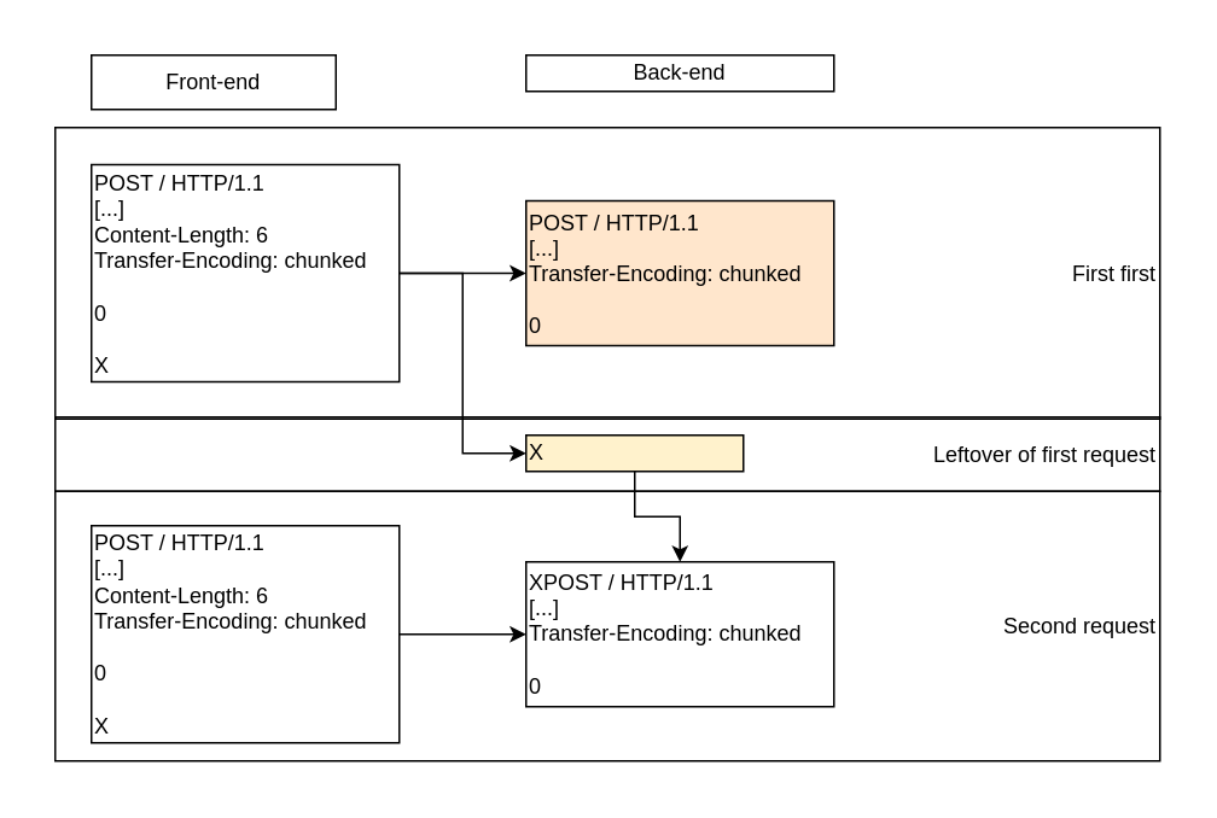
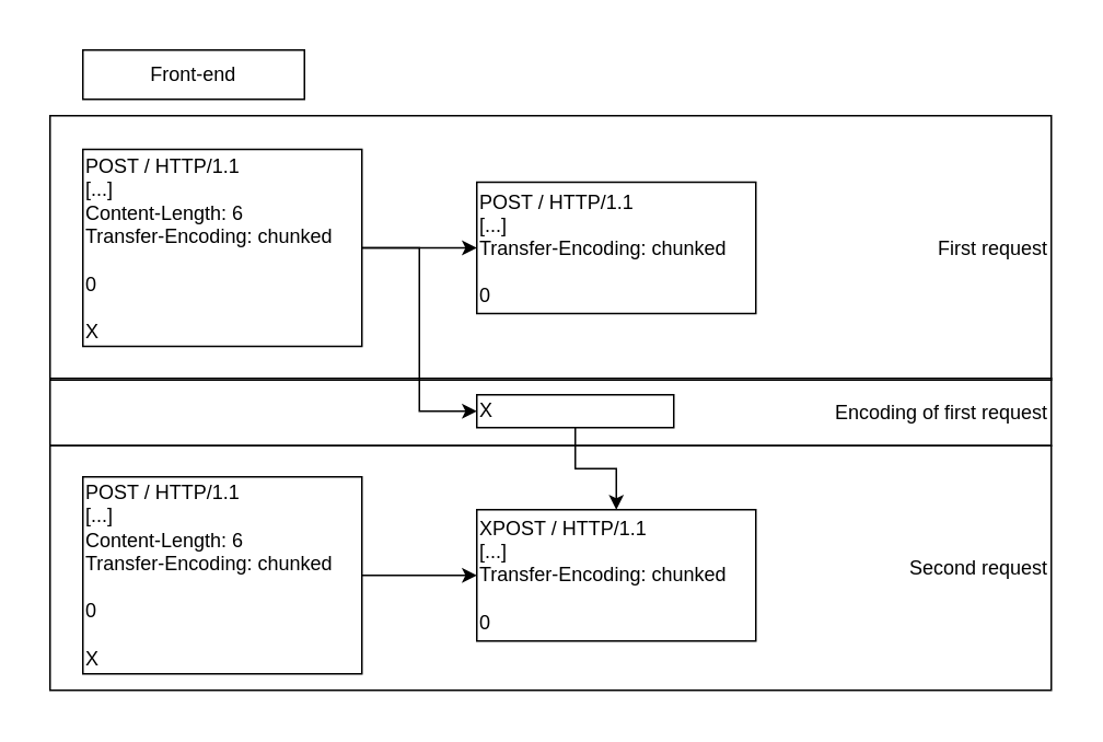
  <mxCell id="0" />
  <mxCell id="1" parent="0" />
- <mxCell id="2" value="&lt;div align=&quot;right&quot;&gt;First first&lt;br&gt;&lt;/div&gt;" style="rounded=0;whiteSpace=wrap;html=1;fillColor=none;align=right;" parent="1" vertex="1"><mxGeometry x="30" y="70" width="610" height="161" as="geometry" /></mxCell>
+ <mxCell id="2" value="&lt;div align=&quot;right&quot;&gt;First request&lt;br&gt;&lt;/div&gt;" style="rounded=0;whiteSpace=wrap;html=1;fillColor=none;align=right;" parent="1" vertex="1"><mxGeometry x="30" y="70" width="610" height="161" as="geometry" /></mxCell>
  <mxCell id="3" value="" style="edgeStyle=orthogonalEdgeStyle;rounded=0;orthogonalLoop=1;jettySize=auto;html=1;" parent="1" source="4" target="8" edge="1"><mxGeometry relative="1" as="geometry" /></mxCell>
  <mxCell id="4" value="&lt;div align=&quot;left&quot;&gt;POST / HTTP/1.1&lt;/div&gt;&lt;div align=&quot;left&quot;&gt;[...]&lt;/div&gt;&lt;div align=&quot;left&quot;&gt;Content-Length: 6&lt;br&gt;Transfer-Encoding: chunked&lt;br&gt;&lt;br&gt;0&lt;br&gt;&lt;br&gt;X&lt;br&gt;&lt;/div&gt;" style="rounded=0;whiteSpace=wrap;html=1;align=left;" parent="1" vertex="1"><mxGeometry x="50" y="90.5" width="170" height="120" as="geometry" /></mxCell>
  <mxCell id="5" value="&lt;div align=&quot;right&quot;&gt;Second request&lt;br&gt;&lt;/div&gt;" style="rounded=0;whiteSpace=wrap;html=1;fillColor=none;align=right;" parent="1" vertex="1"><mxGeometry x="30" y="271" width="610" height="149" as="geometry" /></mxCell>
  <mxCell id="6" style="edgeStyle=orthogonalEdgeStyle;rounded=0;orthogonalLoop=1;jettySize=auto;html=1;entryX=0;entryY=0.5;entryDx=0;entryDy=0;" parent="1" source="7" target="12" edge="1"><mxGeometry relative="1" as="geometry" /></mxCell>
  <mxCell id="7" value="&lt;div align=&quot;left&quot;&gt;POST / HTTP/1.1&lt;/div&gt;&lt;div align=&quot;left&quot;&gt;[...]&lt;/div&gt;&lt;div align=&quot;left&quot;&gt;Content-Length: 6&lt;br&gt;Transfer-Encoding: chunked&lt;br&gt;&lt;br&gt;0&lt;br&gt;&lt;br&gt;X&lt;br&gt;&lt;/div&gt;" style="rounded=0;whiteSpace=wrap;html=1;align=left;" parent="1" vertex="1"><mxGeometry x="50" y="290" width="170" height="120" as="geometry" /></mxCell>
- <mxCell id="8" value="&lt;div align=&quot;left&quot;&gt;POST / HTTP/1.1&lt;/div&gt;&lt;div align=&quot;left&quot;&gt;[...]&lt;br&gt;Transfer-Encoding: chunked&lt;br&gt;&lt;br&gt;0&lt;br&gt;&lt;/div&gt;" style="rounded=0;whiteSpace=wrap;html=1;align=left;fillColor=#ffe6cc;" parent="1" vertex="1"><mxGeometry x="290" y="110.5" width="170" height="80" as="geometry" /></mxCell>
- <mxCell id="9" value="Leftover of first request" style="rounded=0;whiteSpace=wrap;html=1;fillColor=none;align=right;" parent="1" vertex="1"><mxGeometry x="30" y="230" width="610" height="41" as="geometry" /></mxCell>
+ <mxCell id="8" value="&lt;div align=&quot;left&quot;&gt;POST / HTTP/1.1&lt;/div&gt;&lt;div align=&quot;left&quot;&gt;[...]&lt;br&gt;Transfer-Encoding: chunked&lt;br&gt;&lt;br&gt;0&lt;br&gt;&lt;/div&gt;" style="rounded=0;whiteSpace=wrap;html=1;align=left;" parent="1" vertex="1"><mxGeometry x="290" y="110.5" width="170" height="80" as="geometry" /></mxCell>
+ <mxCell id="9" value="Encoding of first request" style="rounded=0;whiteSpace=wrap;html=1;fillColor=none;align=right;" parent="1" vertex="1"><mxGeometry x="30" y="230" width="610" height="41" as="geometry" /></mxCell>
  <mxCell id="10" value="" style="edgeStyle=orthogonalEdgeStyle;rounded=0;orthogonalLoop=1;jettySize=auto;html=1;" parent="1" source="11" target="12" edge="1"><mxGeometry relative="1" as="geometry" /></mxCell>
- <mxCell id="11" value="&lt;div align=&quot;left&quot;&gt;X&lt;/div&gt;" style="rounded=0;whiteSpace=wrap;html=1;align=left;fillColor=#fff2cc;" parent="1" vertex="1"><mxGeometry x="290" y="240" width="120" height="20" as="geometry" /></mxCell>
+ <mxCell id="11" value="&lt;div align=&quot;left&quot;&gt;X&lt;/div&gt;" style="rounded=0;whiteSpace=wrap;html=1;align=left;" parent="1" vertex="1"><mxGeometry x="290" y="240" width="120" height="20" as="geometry" /></mxCell>
  <mxCell id="12" value="&lt;div align=&quot;left&quot;&gt;XPOST / HTTP/1.1&lt;/div&gt;&lt;div align=&quot;left&quot;&gt;[...]&lt;br&gt;Transfer-Encoding: chunked&lt;br&gt;&lt;br&gt;0&lt;br&gt;&lt;/div&gt;" style="rounded=0;whiteSpace=wrap;html=1;align=left;" parent="1" vertex="1"><mxGeometry x="290" y="310" width="170" height="80" as="geometry" /></mxCell>
  <mxCell id="13" value="Front-end" style="rounded=0;whiteSpace=wrap;html=1;fillColor=default;" parent="1" vertex="1"><mxGeometry x="50" y="30" width="135" height="30" as="geometry" /></mxCell>
- <mxCell id="14" value="Back-end" style="rounded=0;whiteSpace=wrap;html=1;fillColor=default;" parent="1" vertex="1"><mxGeometry x="290" y="30" width="170" height="20" as="geometry" /></mxCell>
  <mxCell id="15" value="" style="edgeStyle=orthogonalEdgeStyle;rounded=0;orthogonalLoop=1;jettySize=auto;html=1;entryX=0;entryY=0.5;entryDx=0;entryDy=0;exitX=1;exitY=0.5;exitDx=0;exitDy=0;" parent="1" source="4" target="11" edge="1"><mxGeometry relative="1" as="geometry"><mxPoint x="230" y="151" as="sourcePoint" /><mxPoint x="300" y="151" as="targetPoint" /></mxGeometry></mxCell>
  <mxCell id="16" value="" style="rounded=0;whiteSpace=wrap;html=1;fillColor=none;strokeColor=none;" parent="1" vertex="1"><mxGeometry x="20" y="20.5" width="630" height="409.5" as="geometry" /></mxCell>
